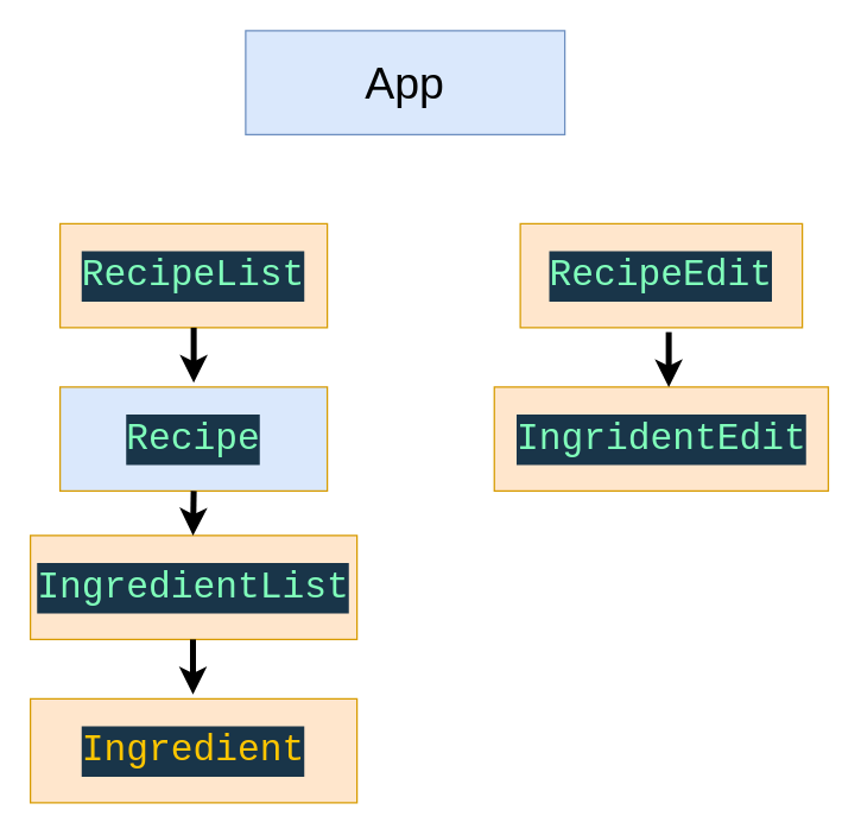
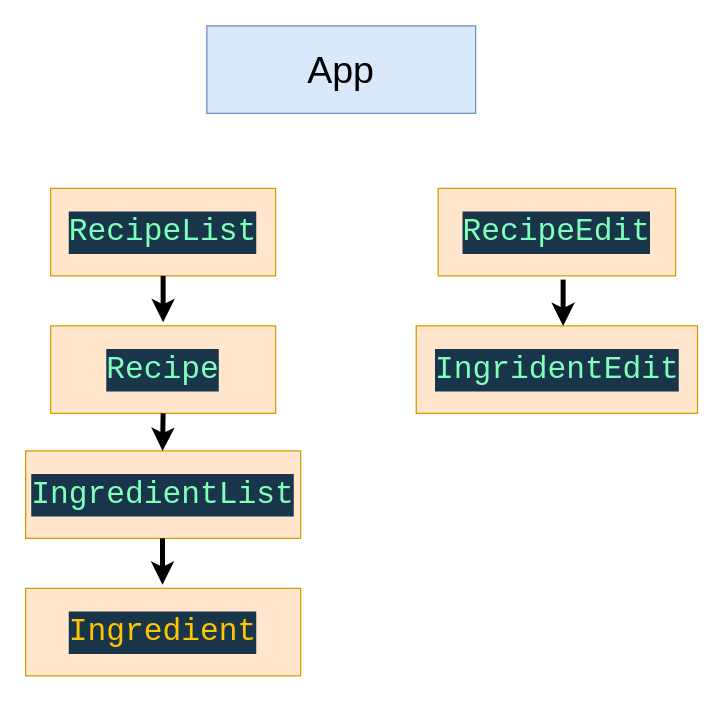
  <mxCell id="0" />
  <mxCell id="1" parent="0" />
  <mxCell id="2" value="&lt;font style=&quot;font-size: 30px&quot;&gt;App&lt;/font&gt;" style="rounded=0;whiteSpace=wrap;html=1;fillColor=#dae8fc;strokeColor=#6c8ebf;" vertex="1" parent="1"><mxGeometry x="165" y="20" width="215" height="70" as="geometry" /></mxCell>
  <mxCell id="3" value="&lt;div style=&quot;color: rgb(255 , 255 , 255) ; background-color: rgb(25 , 53 , 73) ; font-family: &amp;#34;cascadia code&amp;#34; , &amp;#34;consolas&amp;#34; , &amp;#34;courier new&amp;#34; , monospace , &amp;#34;consolas&amp;#34; , &amp;#34;courier new&amp;#34; , monospace ; font-size: 25px ; line-height: 34px&quot;&gt;&lt;span style=&quot;color: #80ffbb&quot;&gt;RecipeList&lt;/span&gt;&lt;/div&gt;" style="rounded=0;whiteSpace=wrap;html=1;fillColor=#ffe6cc;strokeColor=#d79b00;" vertex="1" parent="1"><mxGeometry x="40" y="150" width="180" height="70" as="geometry" /></mxCell>
  <mxCell id="4" value="&lt;div style=&quot;color: rgb(255 , 255 , 255) ; background-color: rgb(25 , 53 , 73) ; font-family: &amp;#34;cascadia code&amp;#34; , &amp;#34;consolas&amp;#34; , &amp;#34;courier new&amp;#34; , monospace , &amp;#34;consolas&amp;#34; , &amp;#34;courier new&amp;#34; , monospace ; font-size: 25px ; line-height: 34px&quot;&gt;&lt;span style=&quot;color: #80ffbb&quot;&gt;RecipeEdit&lt;/span&gt;&lt;/div&gt;" style="rounded=0;whiteSpace=wrap;html=1;fillColor=#ffe6cc;strokeColor=#d79b00;" vertex="1" parent="1"><mxGeometry x="350" y="150" width="190" height="70" as="geometry" /></mxCell>
- <mxCell id="5" value="&lt;div style=&quot;color: rgb(255 , 255 , 255) ; background-color: rgb(25 , 53 , 73) ; font-family: &amp;#34;cascadia code&amp;#34; , &amp;#34;consolas&amp;#34; , &amp;#34;courier new&amp;#34; , monospace , &amp;#34;consolas&amp;#34; , &amp;#34;courier new&amp;#34; , monospace ; font-size: 25px ; line-height: 34px&quot;&gt;&lt;div style=&quot;font-family: &amp;#34;cascadia code&amp;#34; , &amp;#34;consolas&amp;#34; , &amp;#34;courier new&amp;#34; , monospace , &amp;#34;consolas&amp;#34; , &amp;#34;courier new&amp;#34; , monospace ; line-height: 34px&quot;&gt;&lt;span style=&quot;color: #80ffbb&quot;&gt;Recipe&lt;/span&gt;&lt;/div&gt;&lt;/div&gt;" style="rounded=0;whiteSpace=wrap;html=1;fillColor=#dae8fc;strokeColor=#d79b00;" vertex="1" parent="1"><mxGeometry x="40" y="260" width="180" height="70" as="geometry" /></mxCell>
+ <mxCell id="5" value="&lt;div style=&quot;color: rgb(255 , 255 , 255) ; background-color: rgb(25 , 53 , 73) ; font-family: &amp;#34;cascadia code&amp;#34; , &amp;#34;consolas&amp;#34; , &amp;#34;courier new&amp;#34; , monospace , &amp;#34;consolas&amp;#34; , &amp;#34;courier new&amp;#34; , monospace ; font-size: 25px ; line-height: 34px&quot;&gt;&lt;div style=&quot;font-family: &amp;#34;cascadia code&amp;#34; , &amp;#34;consolas&amp;#34; , &amp;#34;courier new&amp;#34; , monospace , &amp;#34;consolas&amp;#34; , &amp;#34;courier new&amp;#34; , monospace ; line-height: 34px&quot;&gt;&lt;span style=&quot;color: #80ffbb&quot;&gt;Recipe&lt;/span&gt;&lt;/div&gt;&lt;/div&gt;" style="rounded=0;whiteSpace=wrap;html=1;fillColor=#ffe6cc;strokeColor=#d79b00;" vertex="1" parent="1"><mxGeometry x="40" y="260" width="180" height="70" as="geometry" /></mxCell>
  <mxCell id="6" value="&lt;div style=&quot;color: rgb(255 , 255 , 255) ; background-color: rgb(25 , 53 , 73) ; font-family: &amp;#34;cascadia code&amp;#34; , &amp;#34;consolas&amp;#34; , &amp;#34;courier new&amp;#34; , monospace , &amp;#34;consolas&amp;#34; , &amp;#34;courier new&amp;#34; , monospace ; font-size: 25px ; line-height: 34px&quot;&gt;&lt;div style=&quot;font-family: &amp;#34;cascadia code&amp;#34; , &amp;#34;consolas&amp;#34; , &amp;#34;courier new&amp;#34; , monospace , &amp;#34;consolas&amp;#34; , &amp;#34;courier new&amp;#34; , monospace ; line-height: 34px&quot;&gt;&lt;div style=&quot;font-family: &amp;#34;cascadia code&amp;#34; , &amp;#34;consolas&amp;#34; , &amp;#34;courier new&amp;#34; , monospace , &amp;#34;consolas&amp;#34; , &amp;#34;courier new&amp;#34; , monospace ; line-height: 34px&quot;&gt;&lt;span style=&quot;color: #80ffbb&quot;&gt;IngridentEdit&lt;/span&gt;&lt;/div&gt;&lt;/div&gt;&lt;/div&gt;" style="rounded=0;whiteSpace=wrap;html=1;fillColor=#ffe6cc;strokeColor=#d79b00;" vertex="1" parent="1"><mxGeometry x="332.5" y="260" width="225" height="70" as="geometry" /></mxCell>
  <mxCell id="7" value="&lt;div style=&quot;color: rgb(255 , 255 , 255) ; background-color: rgb(25 , 53 , 73) ; font-family: &amp;#34;cascadia code&amp;#34; , &amp;#34;consolas&amp;#34; , &amp;#34;courier new&amp;#34; , monospace , &amp;#34;consolas&amp;#34; , &amp;#34;courier new&amp;#34; , monospace ; font-size: 25px ; line-height: 34px&quot;&gt;&lt;div style=&quot;font-family: &amp;#34;cascadia code&amp;#34; , &amp;#34;consolas&amp;#34; , &amp;#34;courier new&amp;#34; , monospace , &amp;#34;consolas&amp;#34; , &amp;#34;courier new&amp;#34; , monospace ; line-height: 34px&quot;&gt;&lt;div style=&quot;font-family: &amp;#34;cascadia code&amp;#34; , &amp;#34;consolas&amp;#34; , &amp;#34;courier new&amp;#34; , monospace , &amp;#34;consolas&amp;#34; , &amp;#34;courier new&amp;#34; , monospace ; line-height: 34px&quot;&gt;&lt;span style=&quot;color: #80ffbb&quot;&gt;IngredientList&lt;/span&gt;&lt;/div&gt;&lt;/div&gt;&lt;/div&gt;" style="rounded=0;whiteSpace=wrap;html=1;fillColor=#ffe6cc;strokeColor=#d79b00;" vertex="1" parent="1"><mxGeometry x="20" y="360" width="220" height="70" as="geometry" /></mxCell>
  <mxCell id="8" value="&lt;div style=&quot;color: rgb(255 , 255 , 255) ; background-color: rgb(25 , 53 , 73) ; font-family: &amp;#34;cascadia code&amp;#34; , &amp;#34;consolas&amp;#34; , &amp;#34;courier new&amp;#34; , monospace , &amp;#34;consolas&amp;#34; , &amp;#34;courier new&amp;#34; , monospace ; font-size: 25px ; line-height: 34px&quot;&gt;&lt;div style=&quot;font-family: &amp;#34;cascadia code&amp;#34; , &amp;#34;consolas&amp;#34; , &amp;#34;courier new&amp;#34; , monospace , &amp;#34;consolas&amp;#34; , &amp;#34;courier new&amp;#34; , monospace ; line-height: 34px&quot;&gt;&lt;div style=&quot;font-family: &amp;#34;cascadia code&amp;#34; , &amp;#34;consolas&amp;#34; , &amp;#34;courier new&amp;#34; , monospace , &amp;#34;consolas&amp;#34; , &amp;#34;courier new&amp;#34; , monospace ; line-height: 34px&quot;&gt;&lt;div style=&quot;font-family: &amp;#34;cascadia code&amp;#34; , &amp;#34;consolas&amp;#34; , &amp;#34;courier new&amp;#34; , monospace , &amp;#34;consolas&amp;#34; , &amp;#34;courier new&amp;#34; , monospace ; line-height: 34px&quot;&gt;&lt;span style=&quot;color: #ffc600&quot;&gt;Ingredient&lt;/span&gt;&lt;/div&gt;&lt;/div&gt;&lt;/div&gt;&lt;/div&gt;" style="rounded=0;whiteSpace=wrap;html=1;fillColor=#ffe6cc;strokeColor=#d79b00;" vertex="1" parent="1"><mxGeometry x="20" y="470" width="220" height="70" as="geometry" /></mxCell>
  <mxCell id="9" value="" style="endArrow=classic;html=1;strokeWidth=4;" edge="1" parent="1"><mxGeometry width="50" height="50" relative="1" as="geometry"><mxPoint x="130" y="220" as="sourcePoint" /><mxPoint x="130" y="257" as="targetPoint" /></mxGeometry></mxCell>
  <mxCell id="10" value="" style="endArrow=classic;html=1;strokeWidth=4;exitX=0.5;exitY=1;exitDx=0;exitDy=0;" edge="1" parent="1" source="5"><mxGeometry width="50" height="50" relative="1" as="geometry"><mxPoint x="130" y="340" as="sourcePoint" /><mxPoint x="129.5" y="360" as="targetPoint" /></mxGeometry></mxCell>
  <mxCell id="11" value="" style="endArrow=classic;html=1;strokeWidth=4;" edge="1" parent="1"><mxGeometry width="50" height="50" relative="1" as="geometry"><mxPoint x="129.5" y="430" as="sourcePoint" /><mxPoint x="129.5" y="467" as="targetPoint" /></mxGeometry></mxCell>
  <mxCell id="12" value="" style="endArrow=classic;html=1;strokeWidth=4;" edge="1" parent="1"><mxGeometry width="50" height="50" relative="1" as="geometry"><mxPoint x="450" y="223" as="sourcePoint" /><mxPoint x="450" y="260" as="targetPoint" /></mxGeometry></mxCell>
